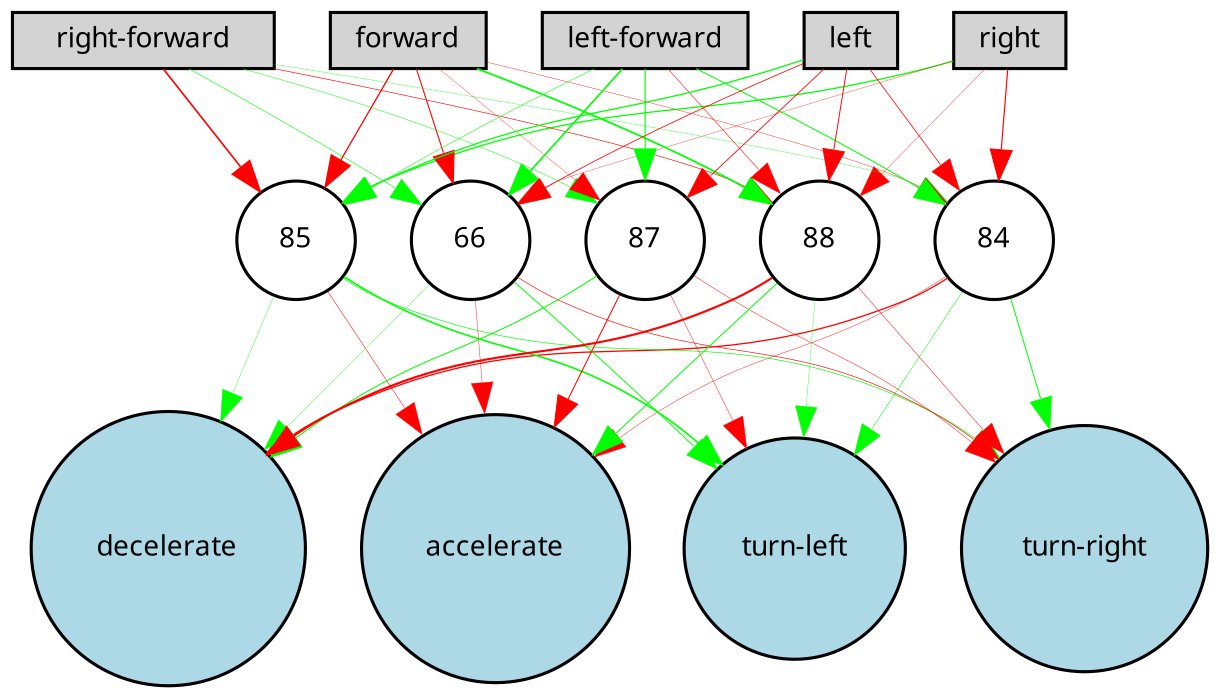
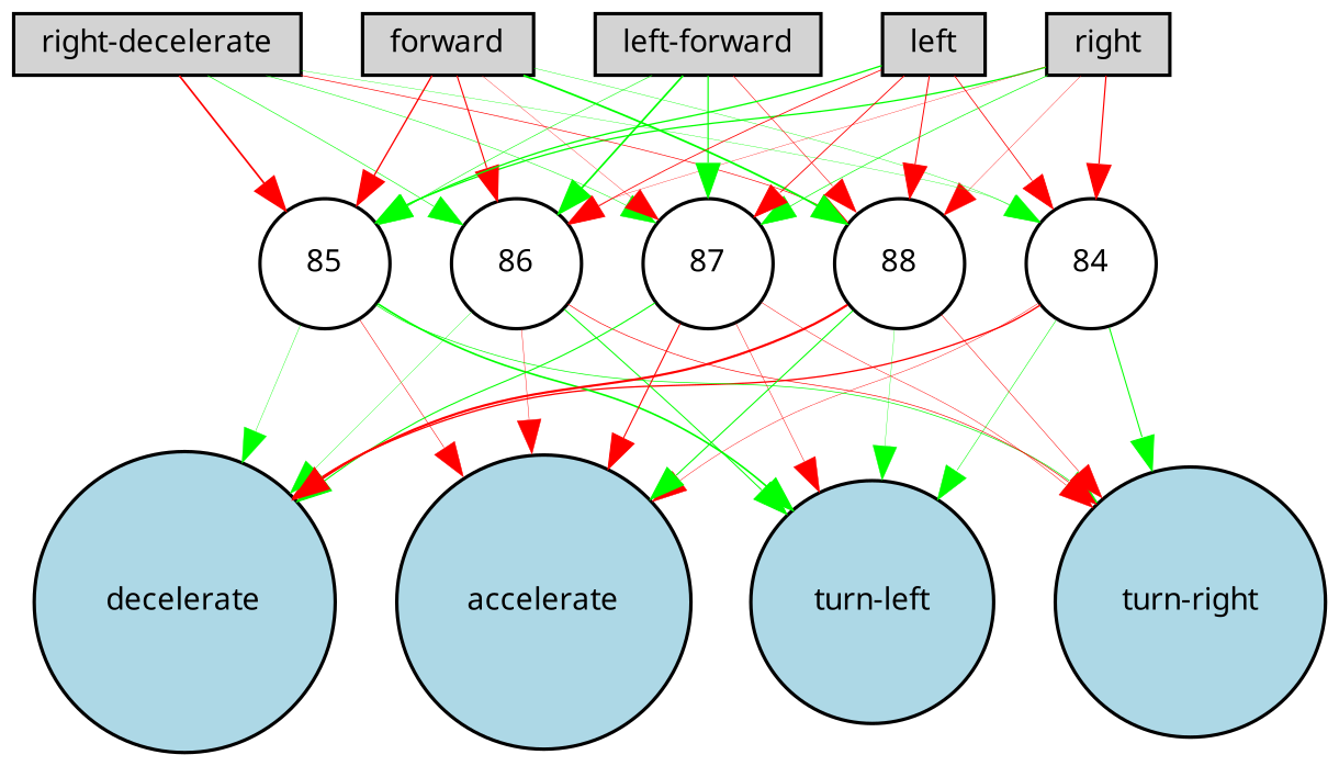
  digraph {
    fontname="Noto Sans"
    node [fillcolor=lightgray fontname="Noto Sans" fontsize=9 shape=circle style=filled]
    edge [color=red fontname="Noto Sans" style=solid]
    right [height=0.2 shape=box width=0.2]
    84 [fillcolor=white height=0.2 width=0.2]
    85 [fillcolor=white height=0.2 width=0.2]
-   86 [fillcolor=white height=0.2 width=0.2 label=66]
+   86 [fillcolor=white height=0.2 width=0.2]
    87 [fillcolor=white height=0.2 width=0.2]
    88 [fillcolor=white height=0.2 width=0.2]
    "turn-left" [fillcolor=lightblue height=0.2 width=0.2]
    "turn-right" [fillcolor=lightblue height=0.2 width=0.2]
    decelerate [fillcolor=lightblue height=0.2 width=0.2]
    accelerate [fillcolor=lightblue height=0.2 width=0.2]
-   "right-forward" [height=0.2 shape=box width=0.2]
+   "right-forward" [height=0.2 shape=box width=0.2 label="right-decelerate"]
    forward [height=0.2 shape=box width=0.2]
    "left-forward" [height=0.2 shape=box width=0.2]
    left [height=0.2 shape=box width=0.2]
    right -> 84 [penwidth=0.37267967440200045]
    right -> 85 [color=green penwidth=0.40613237062214524]
    right -> 86 [penwidth=0.10500271258418441]
+   right -> 87 [color=green penwidth=0.21528181148935288]
    right -> 88 [penwidth=0.1091901848763135]
    84 -> "turn-left" [color=green penwidth=0.16616885199791287]
    84 -> "turn-right" [color=green penwidth=0.3272085511234475]
    84 -> decelerate [penwidth=0.4139763303779601]
    84 -> accelerate [penwidth=0.13717331696411178]
    85 -> "turn-left" [color=green penwidth=0.5159672806861436]
    85 -> "turn-right" [color=green penwidth=0.2156406530264105]
    85 -> decelerate [color=green penwidth=0.12264240664169719]
    85 -> accelerate [penwidth=0.164881770365735]
    86 -> "turn-left" [color=green penwidth=0.30821175468343476]
    86 -> "turn-right" [penwidth=0.20409219942383566]
    86 -> decelerate [color=green penwidth=0.11003343009208641]
    86 -> accelerate [penwidth=0.13056699631952995]
    87 -> "turn-left" [penwidth=0.14217095515126232]
    87 -> "turn-right" [penwidth=0.14601512482748472]
    87 -> decelerate [color=green penwidth=0.333376824557784]
    87 -> accelerate [penwidth=0.3396421894932714]
    88 -> "turn-left" [color=green penwidth=0.10877135835936239]
    88 -> "turn-right" [penwidth=0.15821034983348525]
    88 -> decelerate [penwidth=0.6782969663286296]
    88 -> accelerate [color=green penwidth=0.3272212599387033]
    "right-forward" -> 84 [color=green penwidth=0.11262087460513191]
    "right-forward" -> 85 [penwidth=0.5305607356519328]
    "right-forward" -> 86 [color=green penwidth=0.19031129395556395]
    "right-forward" -> 87 [color=green penwidth=0.15891316574240966]
    "right-forward" -> 88 [penwidth=0.2013969322828666]
-   forward -> 84 [penwidth=0.12547929756074402]
+   forward -> 84 [color=green penwidth=0.12547929756074402]
    forward -> 85 [penwidth=0.41550882601781014]
    forward -> 86 [penwidth=0.34783575727868976]
    forward -> 87 [penwidth=0.10280058710310569]
    forward -> 88 [color=green penwidth=0.5590030837921993]
-   "left-forward" -> 84 [color=green penwidth=0.33292211748034106]
    "left-forward" -> 85 [color=green penwidth=0.1761407784468121]
    "left-forward" -> 86 [color=green penwidth=0.5283903321783684]
    "left-forward" -> 87 [color=green penwidth=0.3595150007439175]
    "left-forward" -> 88 [penwidth=0.17512827755654228]
    left -> 84 [penwidth=0.2473450056757738]
    left -> 85 [color=green penwidth=0.41001477576576584]
    left -> 86 [penwidth=0.2561694684921785]
    left -> 87 [penwidth=0.27568659107876314]
    left -> 88 [penwidth=0.3046969856380635]
  }
